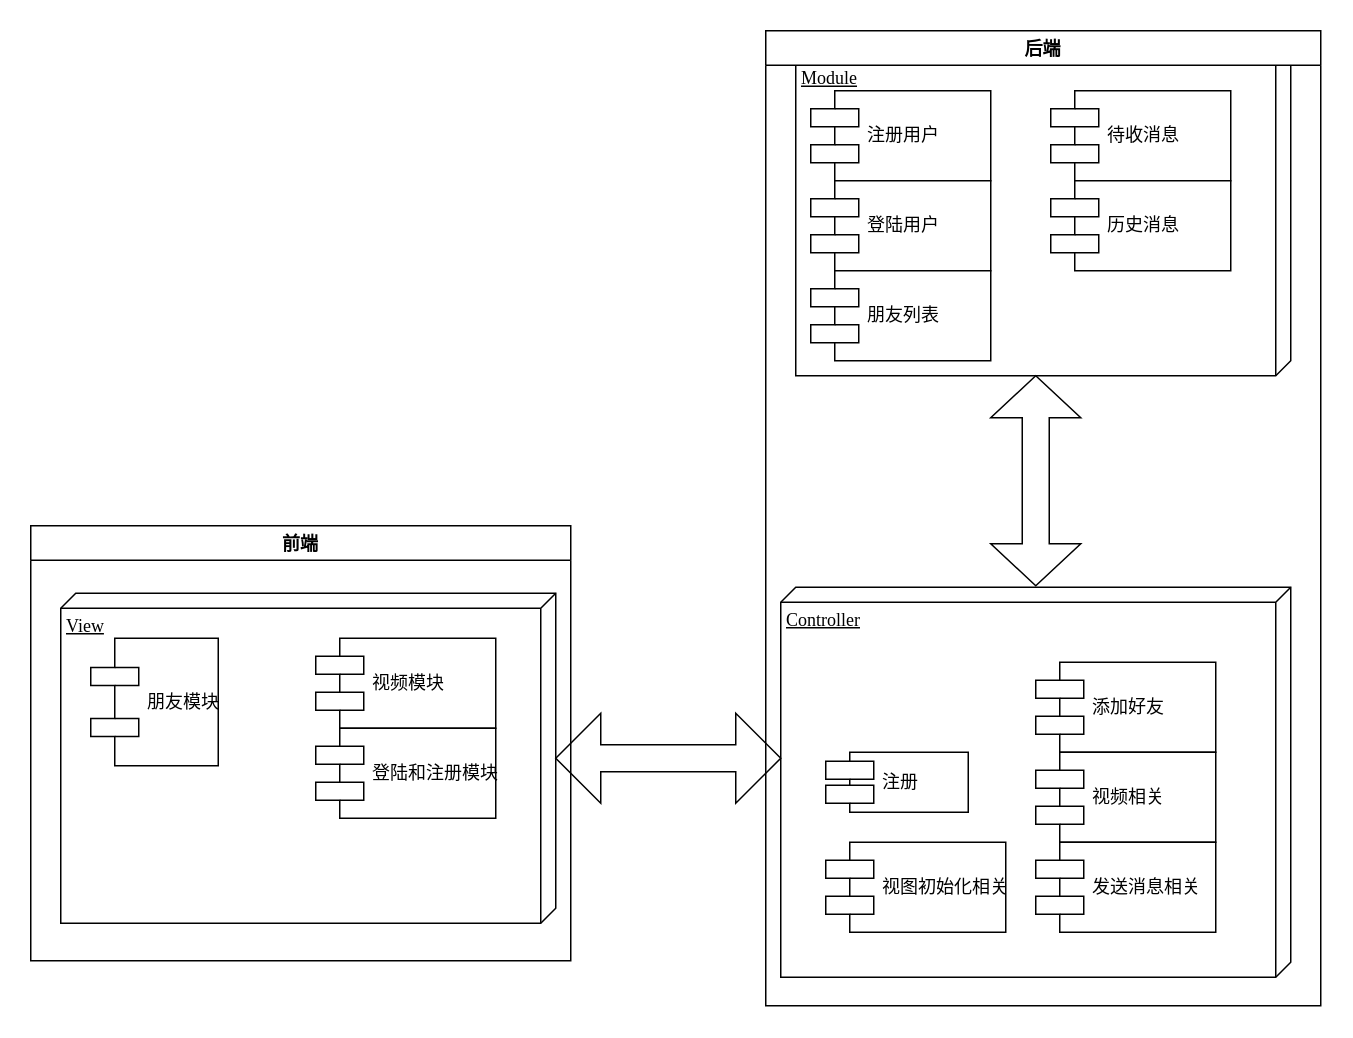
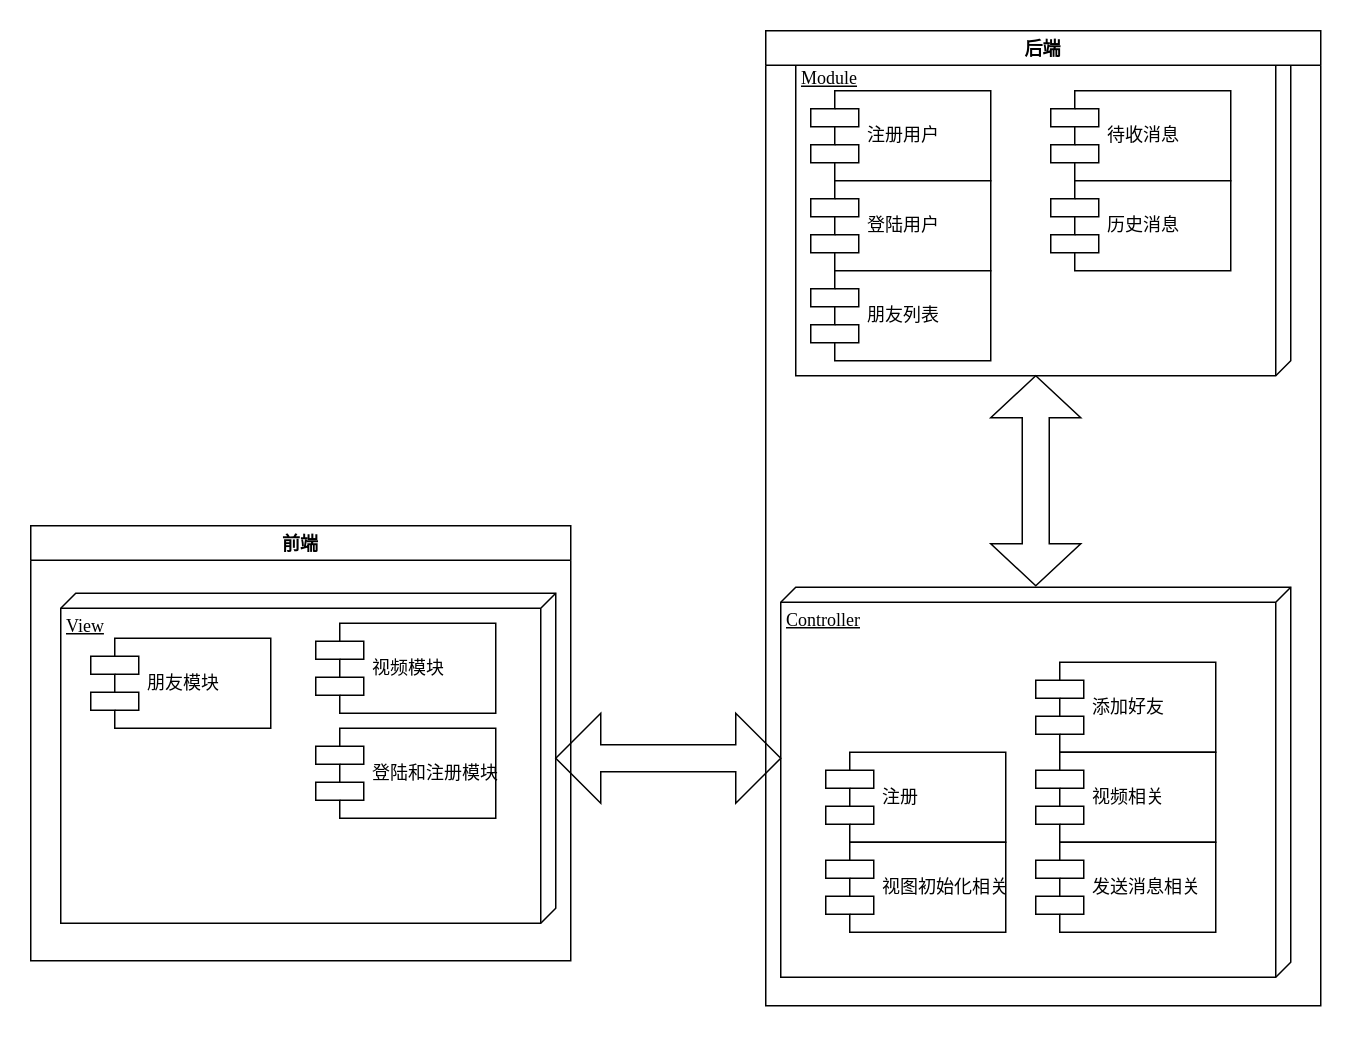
  <mxCell id="0" />
  <mxCell id="1" parent="0" />
  <mxCell id="2" value="View" style="verticalAlign=top;align=left;spacingTop=8;spacingLeft=2;spacingRight=12;shape=cube;size=10;direction=south;fontStyle=4;html=1;rounded=0;shadow=0;comic=0;labelBackgroundColor=none;strokeWidth=1;fontFamily=Verdana;fontSize=12" parent="1" vertex="1"><mxGeometry x="40" y="395" width="330" height="220" as="geometry" /></mxCell>
  <mxCell id="3" value="Module" style="verticalAlign=top;align=left;spacingTop=8;spacingLeft=2;spacingRight=12;shape=cube;size=10;direction=south;fontStyle=4;html=1;rounded=0;shadow=0;comic=0;labelBackgroundColor=none;strokeWidth=1;fontFamily=Verdana;fontSize=12" parent="1" vertex="1"><mxGeometry x="530" y="30" width="330" height="220" as="geometry" /></mxCell>
  <mxCell id="4" value="Controller" style="verticalAlign=top;align=left;spacingTop=8;spacingLeft=2;spacingRight=12;shape=cube;size=10;direction=south;fontStyle=4;html=1;rounded=0;shadow=0;comic=0;labelBackgroundColor=none;strokeWidth=1;fontFamily=Verdana;fontSize=12" parent="1" vertex="1"><mxGeometry x="520" y="391" width="340" height="260" as="geometry" /></mxCell>
- <mxCell id="5" value="朋友模块" style="shape=component;align=left;spacingLeft=36;rounded=0;shadow=0;comic=0;labelBackgroundColor=none;strokeWidth=1;fontFamily=Verdana;fontSize=12;html=1;" parent="1" vertex="1"><mxGeometry x="60" y="425" width="85" height="85" as="geometry" /></mxCell>
- <mxCell id="6" value="视频模块" style="shape=component;align=left;spacingLeft=36;rounded=0;shadow=0;comic=0;labelBackgroundColor=none;strokeWidth=1;fontFamily=Verdana;fontSize=12;html=1;" vertex="1" parent="1"><mxGeometry x="210" y="425" width="120" height="60" as="geometry" /></mxCell>
+ <mxCell id="5" value="朋友模块" style="shape=component;align=left;spacingLeft=36;rounded=0;shadow=0;comic=0;labelBackgroundColor=none;strokeWidth=1;fontFamily=Verdana;fontSize=12;html=1;" parent="1" vertex="1"><mxGeometry x="60" y="425" width="120" height="60" as="geometry" /></mxCell>
+ <mxCell id="6" value="视频模块" style="shape=component;align=left;spacingLeft=36;rounded=0;shadow=0;comic=0;labelBackgroundColor=none;strokeWidth=1;fontFamily=Verdana;fontSize=12;html=1;" vertex="1" parent="1"><mxGeometry x="210" y="415" width="120" height="60" as="geometry" /></mxCell>
  <mxCell id="7" value="登陆和注册模块" style="shape=component;align=left;spacingLeft=36;rounded=0;shadow=0;comic=0;labelBackgroundColor=none;strokeWidth=1;fontFamily=Verdana;fontSize=12;html=1;" vertex="1" parent="1"><mxGeometry x="210" y="485" width="120" height="60" as="geometry" /></mxCell>
- <mxCell id="8" value="注册" style="shape=component;align=left;spacingLeft=36;rounded=0;shadow=0;comic=0;labelBackgroundColor=none;strokeWidth=1;fontFamily=Verdana;fontSize=12;html=1;" vertex="1" parent="1"><mxGeometry x="550" y="501" width="95" height="40" as="geometry" /></mxCell>
+ <mxCell id="8" value="注册" style="shape=component;align=left;spacingLeft=36;rounded=0;shadow=0;comic=0;labelBackgroundColor=none;strokeWidth=1;fontFamily=Verdana;fontSize=12;html=1;" vertex="1" parent="1"><mxGeometry x="550" y="501" width="120" height="60" as="geometry" /></mxCell>
  <mxCell id="9" value="添加好友" style="shape=component;align=left;spacingLeft=36;rounded=0;shadow=0;comic=0;labelBackgroundColor=none;strokeWidth=1;fontFamily=Verdana;fontSize=12;html=1;" vertex="1" parent="1"><mxGeometry x="690" y="441" width="120" height="60" as="geometry" /></mxCell>
  <mxCell id="10" value="视频相关" style="shape=component;align=left;spacingLeft=36;rounded=0;shadow=0;comic=0;labelBackgroundColor=none;strokeWidth=1;fontFamily=Verdana;fontSize=12;html=1;" vertex="1" parent="1"><mxGeometry x="690" y="501" width="120" height="60" as="geometry" /></mxCell>
  <mxCell id="11" value="视图初始化相关" style="shape=component;align=left;spacingLeft=36;rounded=0;shadow=0;comic=0;labelBackgroundColor=none;strokeWidth=1;fontFamily=Verdana;fontSize=12;html=1;" vertex="1" parent="1"><mxGeometry x="550" y="561" width="120" height="60" as="geometry" /></mxCell>
  <mxCell id="12" value="发送消息相关" style="shape=component;align=left;spacingLeft=36;rounded=0;shadow=0;comic=0;labelBackgroundColor=none;strokeWidth=1;fontFamily=Verdana;fontSize=12;html=1;" vertex="1" parent="1"><mxGeometry x="690" y="561" width="120" height="60" as="geometry" /></mxCell>
  <mxCell id="13" value="注册用户" style="shape=component;align=left;spacingLeft=36;rounded=0;shadow=0;comic=0;labelBackgroundColor=none;strokeWidth=1;fontFamily=Verdana;fontSize=12;html=1;" vertex="1" parent="1"><mxGeometry x="540" y="60" width="120" height="60" as="geometry" /></mxCell>
  <mxCell id="14" value="登陆用户" style="shape=component;align=left;spacingLeft=36;rounded=0;shadow=0;comic=0;labelBackgroundColor=none;strokeWidth=1;fontFamily=Verdana;fontSize=12;html=1;" vertex="1" parent="1"><mxGeometry x="540" y="120" width="120" height="60" as="geometry" /></mxCell>
  <mxCell id="15" value="朋友列表" style="shape=component;align=left;spacingLeft=36;rounded=0;shadow=0;comic=0;labelBackgroundColor=none;strokeWidth=1;fontFamily=Verdana;fontSize=12;html=1;" vertex="1" parent="1"><mxGeometry x="540" y="180" width="120" height="60" as="geometry" /></mxCell>
  <mxCell id="16" value="待收消息" style="shape=component;align=left;spacingLeft=36;rounded=0;shadow=0;comic=0;labelBackgroundColor=none;strokeWidth=1;fontFamily=Verdana;fontSize=12;html=1;" vertex="1" parent="1"><mxGeometry x="700" y="60" width="120" height="60" as="geometry" /></mxCell>
  <mxCell id="17" value="历史消息" style="shape=component;align=left;spacingLeft=36;rounded=0;shadow=0;comic=0;labelBackgroundColor=none;strokeWidth=1;fontFamily=Verdana;fontSize=12;html=1;" vertex="1" parent="1"><mxGeometry x="700" y="120" width="120" height="60" as="geometry" /></mxCell>
  <mxCell id="18" value="" style="shape=doubleArrow;direction=south;whiteSpace=wrap;html=1;" vertex="1" parent="1"><mxGeometry x="660" y="250" width="60" height="140" as="geometry" /></mxCell>
  <mxCell id="19" value="" style="shape=doubleArrow;whiteSpace=wrap;html=1;" vertex="1" parent="1"><mxGeometry x="370" y="475" width="150" height="60" as="geometry" /></mxCell>
  <mxCell id="20" value="前端" style="swimlane;" vertex="1" parent="1"><mxGeometry x="20" y="350" width="360" height="290" as="geometry" /></mxCell>
  <mxCell id="21" value="后端" style="swimlane;" vertex="1" parent="1"><mxGeometry x="510" y="20" width="370" height="650" as="geometry" /></mxCell>
